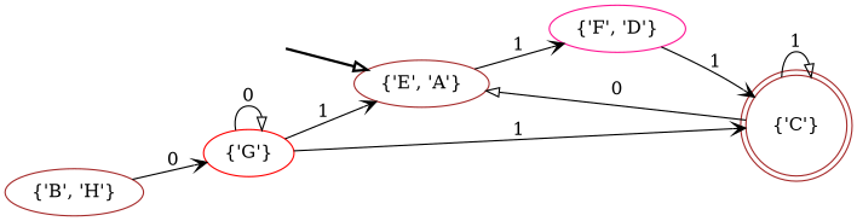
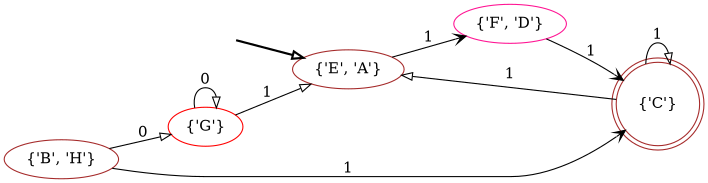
  digraph {
    rankdir=LR
    node [color=brown]
    edge [arrowhead=onormal]
    fake [style=invisible color=""]
    "{'E', 'A'}" [root=true]
    "{'F', 'D'}" [color=deeppink]
    "{'G'}" [color=red]
    "{'C'}" [shape=doublecircle]
    "{'B', 'H'}"
    fake -> "{'E', 'A'}" [style=bold]
    "{'E', 'A'}" -> "{'F', 'D'}" [arrowhead=vee label=1]
    "{'F', 'D'}" -> "{'C'}" [arrowhead=vee label=1]
-   "{'G'}" -> "{'E', 'A'}" [arrowhead=vee label=1]
+   "{'G'}" -> "{'E', 'A'}" [label=1]
    "{'G'}" -> "{'G'}" [label=0]
-   "{'C'}" -> "{'E', 'A'}" [label=0]
+   "{'C'}" -> "{'E', 'A'}" [label=1]
    "{'C'}" -> "{'C'}" [label=1]
-   "{'B', 'H'}" -> "{'G'}" [arrowhead=vee label=0]
-   "{'G'}" -> "{'C'}" [arrowhead=vee label=1]
+   "{'B', 'H'}" -> "{'G'}" [label=0]
+   "{'B', 'H'}" -> "{'C'}" [arrowhead=vee label=1]
  }
